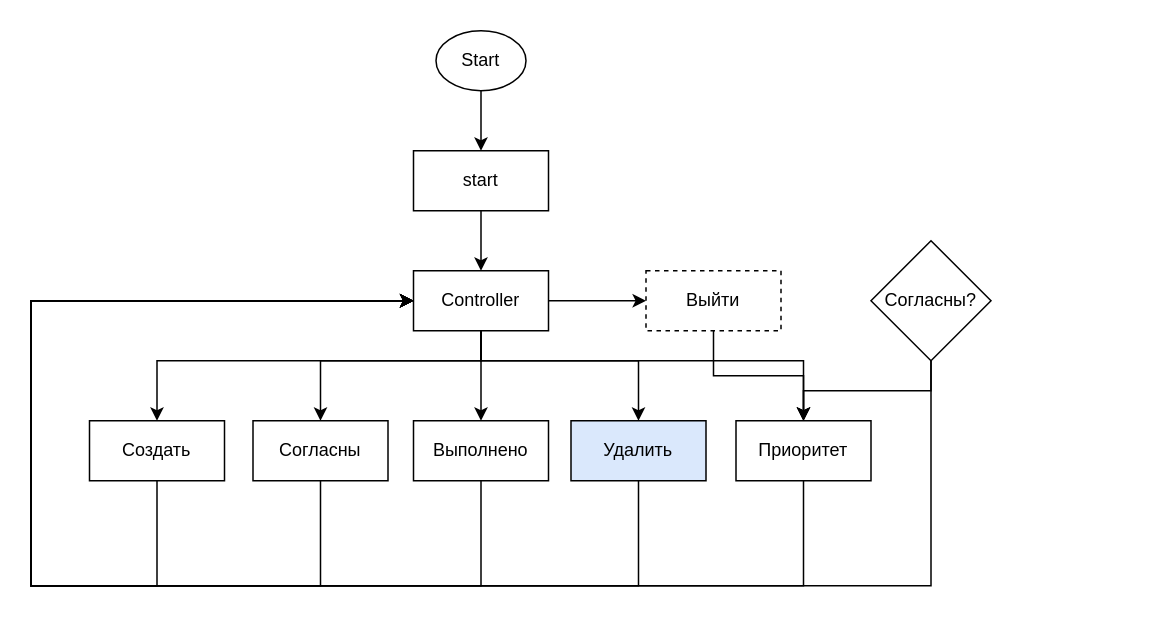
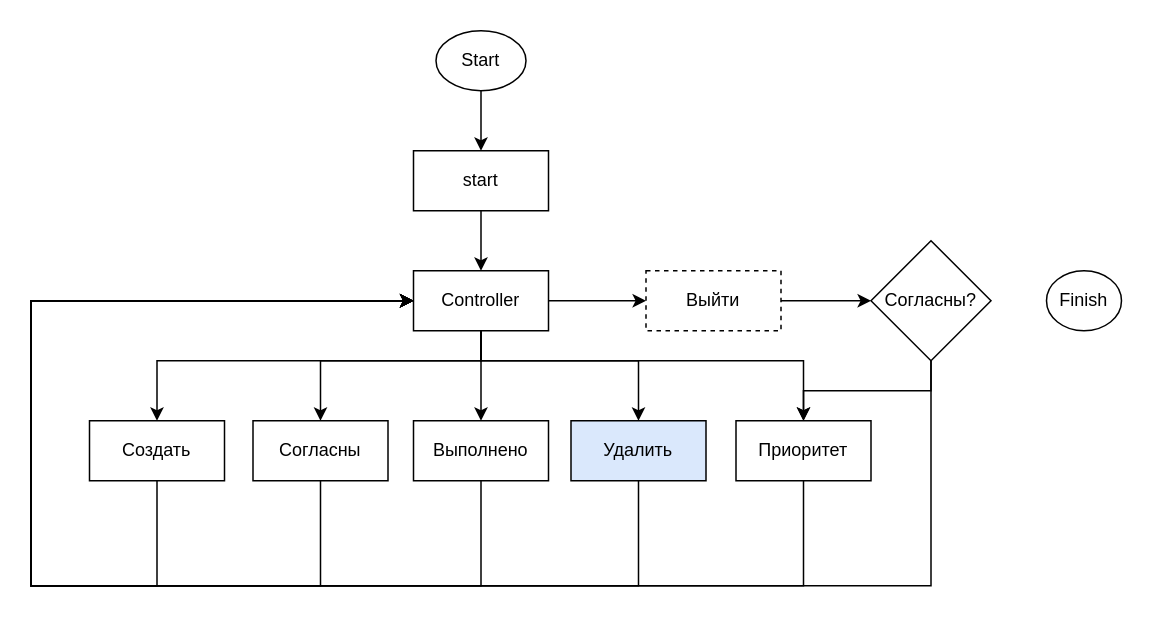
  <mxCell id="0" />
  <mxCell id="1" parent="0" />
  <mxCell id="2" style="edgeStyle=orthogonalEdgeStyle;rounded=0;orthogonalLoop=1;jettySize=auto;html=1;" edge="1" parent="1" source="3" target="5"><mxGeometry relative="1" as="geometry" /></mxCell>
  <mxCell id="3" value="Start" style="ellipse;whiteSpace=wrap;html=1;" vertex="1" parent="1"><mxGeometry x="290" y="20" width="60" height="40" as="geometry" /></mxCell>
  <mxCell id="4" style="edgeStyle=orthogonalEdgeStyle;rounded=0;orthogonalLoop=1;jettySize=auto;html=1;" edge="1" parent="1" source="5" target="12"><mxGeometry relative="1" as="geometry" /></mxCell>
  <mxCell id="5" value="start" style="rounded=0;whiteSpace=wrap;html=1;" vertex="1" parent="1"><mxGeometry x="275" y="100" width="90" height="40" as="geometry" /></mxCell>
  <mxCell id="6" style="edgeStyle=orthogonalEdgeStyle;rounded=0;orthogonalLoop=1;jettySize=auto;html=1;" edge="1" parent="1" source="12" target="18"><mxGeometry relative="1" as="geometry" /></mxCell>
  <mxCell id="7" style="edgeStyle=orthogonalEdgeStyle;rounded=0;orthogonalLoop=1;jettySize=auto;html=1;entryX=0.5;entryY=0;entryDx=0;entryDy=0;" edge="1" parent="1" source="12" target="16"><mxGeometry relative="1" as="geometry"><Array as="points"><mxPoint x="320" y="240" /><mxPoint x="213" y="240" /></Array></mxGeometry></mxCell>
  <mxCell id="8" style="edgeStyle=orthogonalEdgeStyle;rounded=0;orthogonalLoop=1;jettySize=auto;html=1;entryX=0.5;entryY=0;entryDx=0;entryDy=0;" edge="1" parent="1" source="12" target="20"><mxGeometry relative="1" as="geometry"><Array as="points"><mxPoint x="320" y="240" /><mxPoint x="425" y="240" /></Array></mxGeometry></mxCell>
  <mxCell id="9" style="edgeStyle=orthogonalEdgeStyle;rounded=0;orthogonalLoop=1;jettySize=auto;html=1;" edge="1" parent="1" source="12" target="14"><mxGeometry relative="1" as="geometry"><Array as="points"><mxPoint x="320" y="240" /><mxPoint x="104" y="240" /></Array></mxGeometry></mxCell>
  <mxCell id="10" style="edgeStyle=orthogonalEdgeStyle;rounded=0;orthogonalLoop=1;jettySize=auto;html=1;" edge="1" parent="1" source="12" target="22"><mxGeometry relative="1" as="geometry"><Array as="points"><mxPoint x="320" y="240" /><mxPoint x="535" y="240" /></Array></mxGeometry></mxCell>
  <mxCell id="11" style="edgeStyle=orthogonalEdgeStyle;rounded=0;orthogonalLoop=1;jettySize=auto;html=1;" edge="1" parent="1" source="12" target="24"><mxGeometry relative="1" as="geometry" /></mxCell>
  <mxCell id="12" value="Controller" style="rounded=0;whiteSpace=wrap;html=1;" vertex="1" parent="1"><mxGeometry x="275" y="180" width="90" height="40" as="geometry" /></mxCell>
  <mxCell id="13" style="edgeStyle=orthogonalEdgeStyle;rounded=0;orthogonalLoop=1;jettySize=auto;html=1;entryX=0;entryY=0.5;entryDx=0;entryDy=0;" edge="1" parent="1" source="14" target="12"><mxGeometry relative="1" as="geometry"><Array as="points"><mxPoint x="104" y="390" /><mxPoint x="20" y="390" /><mxPoint x="20" y="200" /></Array></mxGeometry></mxCell>
  <mxCell id="14" value="Создать" style="rounded=0;whiteSpace=wrap;html=1;" vertex="1" parent="1"><mxGeometry x="59" y="280" width="90" height="40" as="geometry" /></mxCell>
  <mxCell id="15" style="edgeStyle=orthogonalEdgeStyle;rounded=0;orthogonalLoop=1;jettySize=auto;html=1;entryX=0;entryY=0.5;entryDx=0;entryDy=0;" edge="1" parent="1" source="16" target="12"><mxGeometry relative="1" as="geometry"><Array as="points"><mxPoint x="213" y="390" /><mxPoint x="20" y="390" /><mxPoint x="20" y="200" /></Array></mxGeometry></mxCell>
  <mxCell id="16" value="Согласны" style="rounded=0;whiteSpace=wrap;html=1;" vertex="1" parent="1"><mxGeometry x="168" y="280" width="90" height="40" as="geometry" /></mxCell>
  <mxCell id="17" style="edgeStyle=orthogonalEdgeStyle;rounded=0;orthogonalLoop=1;jettySize=auto;html=1;entryX=0;entryY=0.5;entryDx=0;entryDy=0;" edge="1" parent="1" source="18" target="12"><mxGeometry relative="1" as="geometry"><Array as="points"><mxPoint x="320" y="390" /><mxPoint x="20" y="390" /><mxPoint x="20" y="200" /></Array></mxGeometry></mxCell>
  <mxCell id="18" value="Выполнено" style="rounded=0;whiteSpace=wrap;html=1;" vertex="1" parent="1"><mxGeometry x="275" y="280" width="90" height="40" as="geometry" /></mxCell>
  <mxCell id="19" style="edgeStyle=orthogonalEdgeStyle;rounded=0;orthogonalLoop=1;jettySize=auto;html=1;entryX=0;entryY=0.5;entryDx=0;entryDy=0;" edge="1" parent="1" source="20" target="12"><mxGeometry relative="1" as="geometry"><Array as="points"><mxPoint x="425" y="390" /><mxPoint x="20" y="390" /><mxPoint x="20" y="200" /></Array></mxGeometry></mxCell>
  <mxCell id="20" value="Удалить" style="rounded=0;whiteSpace=wrap;html=1;fillColor=#dae8fc;" vertex="1" parent="1"><mxGeometry x="380" y="280" width="90" height="40" as="geometry" /></mxCell>
  <mxCell id="21" style="edgeStyle=orthogonalEdgeStyle;rounded=0;orthogonalLoop=1;jettySize=auto;html=1;entryX=0;entryY=0.5;entryDx=0;entryDy=0;" edge="1" parent="1" source="22" target="12"><mxGeometry relative="1" as="geometry"><Array as="points"><mxPoint x="535" y="390" /><mxPoint x="20" y="390" /><mxPoint x="20" y="200" /></Array></mxGeometry></mxCell>
  <mxCell id="22" value="Приоритет" style="rounded=0;whiteSpace=wrap;html=1;" vertex="1" parent="1"><mxGeometry x="490" y="280" width="90" height="40" as="geometry" /></mxCell>
- <mxCell id="23" style="edgeStyle=orthogonalEdgeStyle;rounded=0;orthogonalLoop=1;jettySize=auto;html=1;" edge="1" parent="1" source="24" target="22"><mxGeometry relative="1" as="geometry" /></mxCell>
+ <mxCell id="23" style="edgeStyle=orthogonalEdgeStyle;rounded=0;orthogonalLoop=1;jettySize=auto;html=1;entryX=0;entryY=0.5;entryDx=0;entryDy=0;" edge="1" parent="1" source="24" target="27"><mxGeometry relative="1" as="geometry" /></mxCell>
  <mxCell id="24" value="Выйти" style="rounded=0;whiteSpace=wrap;html=1;dashed=1;" vertex="1" parent="1"><mxGeometry x="430" y="180" width="90" height="40" as="geometry" /></mxCell>
  <mxCell id="25" style="edgeStyle=orthogonalEdgeStyle;rounded=0;orthogonalLoop=1;jettySize=auto;html=1;entryX=0;entryY=0.5;entryDx=0;entryDy=0;" edge="1" parent="1" source="27" target="12"><mxGeometry relative="1" as="geometry"><Array as="points"><mxPoint x="620" y="390" /><mxPoint x="20" y="390" /><mxPoint x="20" y="200" /></Array></mxGeometry></mxCell>
  <mxCell id="26" style="edgeStyle=orthogonalEdgeStyle;rounded=0;orthogonalLoop=1;jettySize=auto;html=1;" edge="1" parent="1" source="27" target="22"><mxGeometry relative="1" as="geometry"><mxPoint x="680" y="160" as="targetPoint" /></mxGeometry></mxCell>
  <mxCell id="27" value="Согласны?" style="rhombus;whiteSpace=wrap;html=1;" vertex="1" parent="1"><mxGeometry x="580" y="160" width="80" height="80" as="geometry" /></mxCell>
+ <mxCell id="28" value="Finish" style="ellipse;whiteSpace=wrap;html=1;" vertex="1" parent="1"><mxGeometry x="697" y="180" width="50" height="40" as="geometry" /></mxCell>
